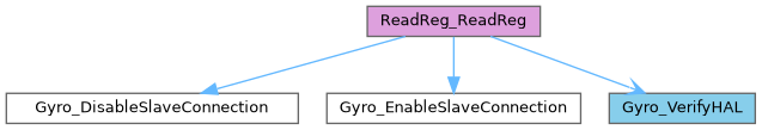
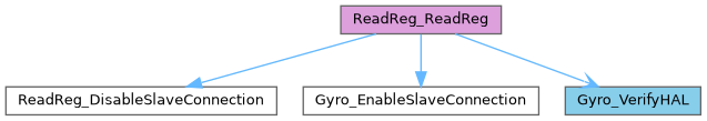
  digraph {
    rankdir=TB
    node [color=grey40 fillcolor=white fontname=Helvetica fontsize=10 shape=box style=filled]
    edge [arrowhead=normal color=steelblue1 fontname=Helvetica fontsize=10 labelfontname=Helvetica labelfontsize=10 style=solid]
    n1 [color=gray40 fillcolor=plum fontcolor=black height=0.2 label=ReadReg_ReadReg width=0.4]
-   n2 [height=0.2 label=Gyro_DisableSlaveConnection width=0.4]
+   n2 [height=0.2 label=ReadReg_DisableSlaveConnection width=0.4]
    n3 [height=0.2 label=Gyro_EnableSlaveConnection width=0.4]
    n4 [fillcolor=skyblue height=0.2 label=Gyro_VerifyHAL width=0.4]
    n1 -> n2
    n1 -> n3
    n1 -> n4 [arrowhead=vee]
  }
